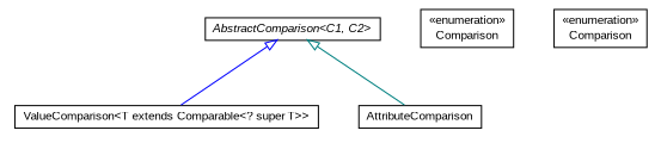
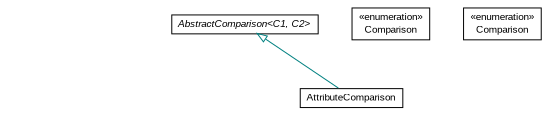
  digraph {
    nodesep=0.25
    ranksep=0.5
    node [fontcolor=black fontname=arial fontsize=10.0 shape=plaintext]
    edge [arrowtail=empty dir=back fontname=arial fontsize=10 headport=p labelfontname=arial labelfontsize=10 tailport=p]
-   n1 [label=<<table title="context.arch.discoverer.query.comparison.ValueComparison" border="0" cellborder="1" cellspacing="0" cellpadding="2" port="p" href="./ValueComparison.html"> 		<tr><td><table border="0" cellspacing="0" cellpadding="1"> <tr><td align="center" balign="center"> ValueComparison&lt;T extends Comparable&lt;? super T&gt;&gt; </td></tr> 		</table></td></tr> 		</table>>]
    n2 [label=<<table title="context.arch.discoverer.query.comparison.ValueComparison.Comparison" border="0" cellborder="1" cellspacing="0" cellpadding="2" port="p" href="./ValueComparison.Comparison.html"> 		<tr><td><table border="0" cellspacing="0" cellpadding="1"> <tr><td align="center" balign="center"> &#171;enumeration&#187; </td></tr> <tr><td align="center" balign="center"> Comparison </td></tr> 		</table></td></tr> 		</table>>]
    n3 [label=<<table title="context.arch.discoverer.query.comparison.AttributeComparison" border="0" cellborder="1" cellspacing="0" cellpadding="2" port="p" href="./AttributeComparison.html"> 		<tr><td><table border="0" cellspacing="0" cellpadding="1"> <tr><td align="center" balign="center"> AttributeComparison </td></tr> 		</table></td></tr> 		</table>>]
    n4 [label=<<table title="context.arch.discoverer.query.comparison.AttributeComparison.Comparison" border="0" cellborder="1" cellspacing="0" cellpadding="2" port="p" href="./AttributeComparison.Comparison.html"> 		<tr><td><table border="0" cellspacing="0" cellpadding="1"> <tr><td align="center" balign="center"> &#171;enumeration&#187; </td></tr> <tr><td align="center" balign="center"> Comparison </td></tr> 		</table></td></tr> 		</table>>]
    n5 [label=<<table title="context.arch.discoverer.query.comparison.AbstractComparison" border="0" cellborder="1" cellspacing="0" cellpadding="2" port="p" href="./AbstractComparison.html"> 		<tr><td><table border="0" cellspacing="0" cellpadding="1"> <tr><td align="center" balign="center"><font face="arial italic"> AbstractComparison&lt;C1, C2&gt; </font></td></tr> 		</table></td></tr> 		</table>>]
-   n5 -> n1 [color=blue]
    n5 -> n3 [color=teal]
  }
